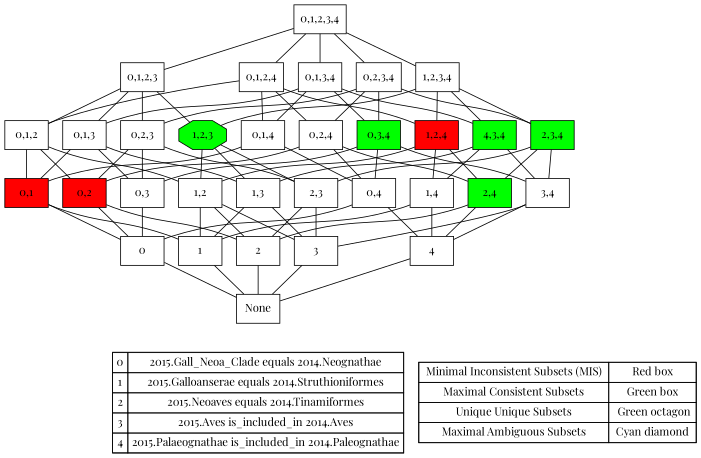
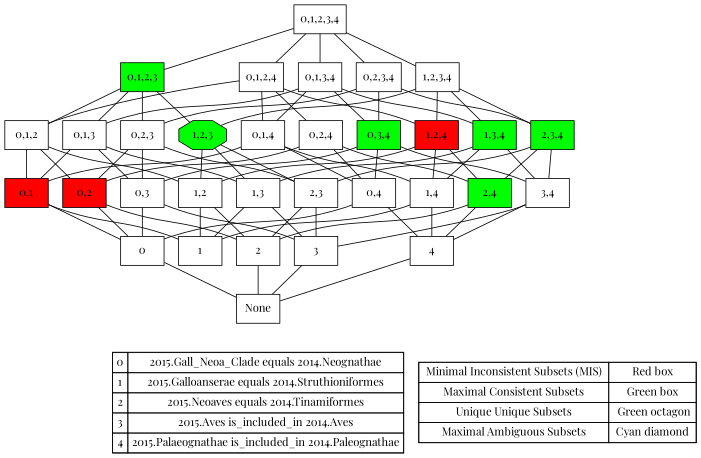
  digraph {
    fontname="Playfair Display"
    rankdir=BT
    node [fillcolor="#FFFFFF" fontname="Playfair Display" shape=box style=filled]
    edge [fontname="Playfair Display" arrowhead=none]
    n1 [fillcolor=white label=<   <TABLE BORDER="0" CELLBORDER="1" CELLSPACING="0" CELLPADDING="4">  <TR>   <TD>0</TD>   <TD>2015.Gall_Neoa_Clade equals 2014.Neognathae</TD>   </TR>  <TR>   <TD>1</TD>   <TD>2015.Galloanserae equals 2014.Struthioniformes</TD>   </TR>  <TR>   <TD>2</TD>   <TD>2015.Neoaves equals 2014.Tinamiformes</TD>   </TR>  <TR>   <TD>3</TD>   <TD>2015.Aves is_included_in 2014.Aves</TD>   </TR>  <TR>   <TD>4</TD>   <TD>2015.Palaeognathae is_included_in 2014.Paleognathae</TD>   </TR>  </TABLE>   > margin=0 style=""]
    n2 [fillcolor=white label=<   <TABLE BORDER="0" CELLBORDER="1" CELLSPACING="0" CELLPADDING="4">  <TR>   <TD> Minimal Inconsistent Subsets (MIS) </TD>   <TD> Red box </TD>   </TR>  <TR>   <TD> Maximal Consistent Subsets </TD>   <TD> Green box </TD>   </TR>  <TR>   <TD> Unique Unique Subsets </TD>   <TD> Green octagon</TD>   </TR>  <TR>   <TD> Maximal Ambiguous Subsets </TD>   <TD> Cyan diamond </TD>   </TR>  </TABLE>   > margin=0 style=""]
    None
    0
    1
    2
    3
    4
    "0,1" [fillcolor="#FF0000"]
    "0,2" [fillcolor="#FF0000"]
    "0,3"
    "0,4"
    "1,2"
    "1,3"
    "1,4"
    "2,3"
    "2,4" [fillcolor="#00FF00"]
    "3,4"
    "0,1,2"
    "0,1,3"
    "0,1,4"
    "0,2,3"
    "0,2,4"
    "0,3,4" [fillcolor="#00FF00"]
    "1,2,3" [fillcolor="#00FF00" shape=octagon]
    "1,2,4" [fillcolor="#FF0000"]
-   "1,3,4" [fillcolor="#00FF00" label="4,3,4"]
-   "0,1,2,3"
+   "1,3,4" [fillcolor="#00FF00"]
+   "0,1,2,3" [fillcolor="#00FF00"]
    "0,1,2,4"
    "0,1,3,4"
    "2,3,4" [fillcolor="#00FF00"]
    "0,2,3,4"
    "1,2,3,4"
    "0,1,2,3,4"
    subgraph sub_1 {
      rank=top
      n1
    }
    subgraph sub_2 {
      rank=top
      n2
    }
    n1 -> None [style=invis arrowhead=""]
    None -> 0
-   None -> 1
    None -> 2
    None -> 3
    None -> 4
    0 -> "0,1"
    0 -> "0,2"
    0 -> "0,3"
    0 -> "0,4"
    1 -> "0,1"
    1 -> "1,2"
    1 -> "1,3"
    1 -> "1,4"
    2 -> "0,2"
    2 -> "1,2"
    2 -> "2,3"
    2 -> "2,4"
-   3 -> "1,2"
+   3 -> "0,3"
    3 -> "1,3"
    3 -> "2,3"
    3 -> "3,4"
    4 -> "0,4"
    4 -> "1,4"
    4 -> "2,4"
    4 -> "3,4"
    "0,1" -> "0,1,2"
    "0,1" -> "0,1,3"
    "0,1" -> "0,1,4"
    "0,2" -> "0,1,2"
    "0,2" -> "0,2,3"
    "0,2" -> "0,2,4"
    "0,3" -> "0,1,3"
    "0,3" -> "0,2,3"
    "0,3" -> "0,3,4"
    "0,4" -> "0,1,4"
    "0,4" -> "0,2,4"
    "0,4" -> "0,3,4"
    "1,2" -> "0,1,2"
    "1,2" -> "1,2,3"
    "1,2" -> "1,2,4"
    "1,3" -> "0,1,3"
    "1,3" -> "1,2,3"
    "1,3" -> "1,3,4"
+   "1,4" -> "0,1,4"
    "1,4" -> "1,2,4"
    "1,4" -> "1,3,4"
    "2,3" -> "0,2,3"
    "2,3" -> "1,2,3"
    "2,3" -> "2,3,4"
    "2,4" -> "0,2,4"
    "2,4" -> "1,2,4"
    "2,4" -> "2,3,4"
    "3,4" -> "0,3,4"
    "3,4" -> "1,3,4"
    "3,4" -> "2,3,4"
    "0,1,2" -> "0,1,2,3"
    "0,1,2" -> "0,1,2,4"
    "0,1,3" -> "0,1,2,3"
    "0,1,3" -> "0,1,3,4"
    "0,1,4" -> "0,1,2,4"
    "0,1,4" -> "0,1,3,4"
    "0,2,3" -> "0,1,2,3"
    "0,2,3" -> "0,2,3,4"
    "0,2,4" -> "0,1,2,4"
-   "0,2,4" -> "0,2,3,4"
    "0,3,4" -> "0,1,3,4"
    "0,3,4" -> "0,2,3,4"
    "1,2,3" -> "0,1,2,3"
    "1,2,3" -> "1,2,3,4"
    "1,2,4" -> "0,1,2,4"
    "1,2,4" -> "1,2,3,4"
    "1,3,4" -> "0,1,3,4"
    "1,3,4" -> "1,2,3,4"
    "0,1,2,3" -> "0,1,2,3,4"
    "0,1,2,4" -> "0,1,2,3,4"
    "0,1,3,4" -> "0,1,2,3,4"
    "2,3,4" -> "0,2,3,4"
    "2,3,4" -> "1,2,3,4"
    "0,2,3,4" -> "0,1,2,3,4"
    "1,2,3,4" -> "0,1,2,3,4"
  }
